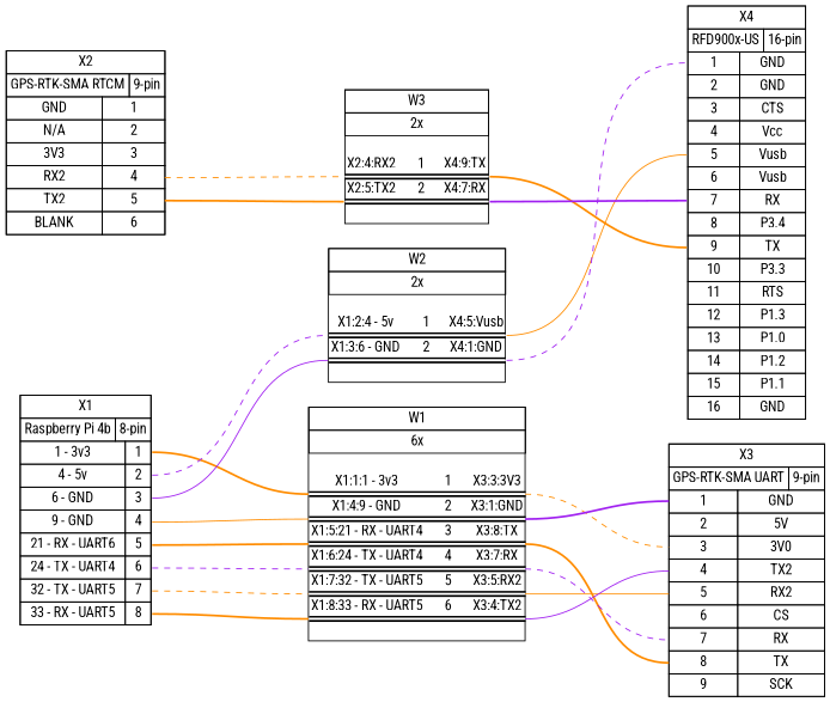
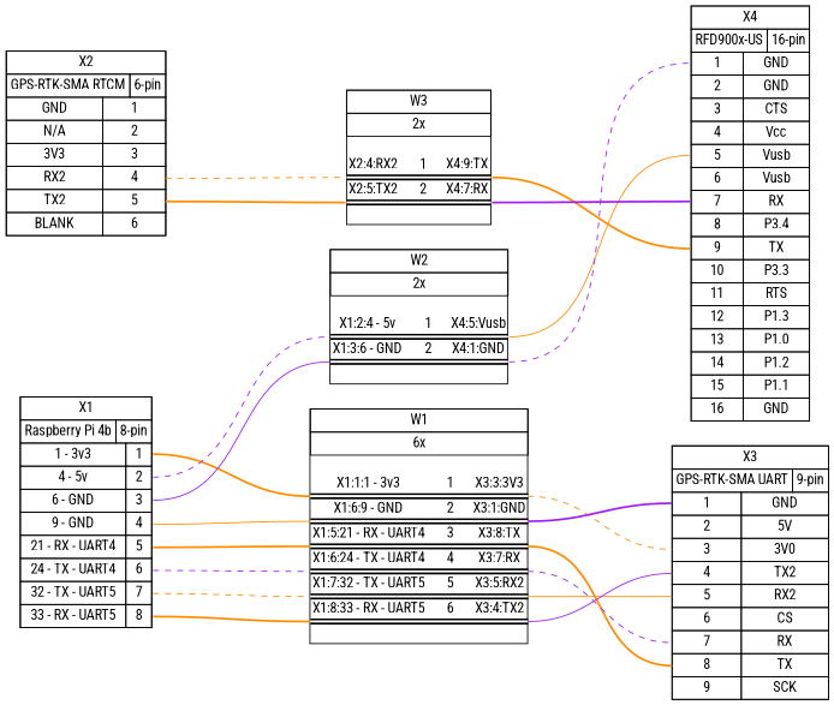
  graph {
    bgcolor="#FFFFFF"
    fontname="Roboto Condensed"
    nodesep=0.33
    rankdir=LR
    ranksep=2
    node [fillcolor="#FFFFFF" fontname="Roboto Condensed" margin=0 shape=box style=filled]
    edge [color=darkorange fontname="Roboto Condensed" headport="w1:w" style=bold tailport="w1:e"]
-   n1 [height=0 label=< <table border="0" cellspacing="0" cellpadding="0">  <tr><td>   <table border="0" cellspacing="0" cellpadding="3" cellborder="1"><tr>    <td balign="left">X1</td>   </tr></table>  </td></tr>  <tr><td>   <table border="0" cellspacing="0" cellpadding="3" cellborder="1"><tr>    <td balign="left">Raspberry Pi 4b</td>    <td balign="left">8-pin</td>   </tr></table>  </td></tr>  <tr><td>   <table border="0" cellspacing="0" cellpadding="3" cellborder="1">    <tr>     <td>1 - 3v3</td>     <td port="p1r">1</td>    </tr>    <tr>     <td>4 - 5v</td>     <td port="p2r">2</td>    </tr>    <tr>     <td>6 - GND</td>     <td port="p3r">3</td>    </tr>    <tr>     <td>9 - GND</td>     <td port="p4r">4</td>    </tr>    <tr>     <td>21 - RX - UART6</td>     <td port="p5r">5</td>    </tr>    <tr>     <td>24 - TX - UART4</td>     <td port="p6r">6</td>    </tr>    <tr>     <td>32 - TX - UART5</td>     <td port="p7r">7</td>    </tr>    <tr>     <td>33 - RX - UART5</td>     <td port="p8r">8</td>    </tr>   </table>  </td></tr> </table> > width=0]
-   n2 [height=0 label=< <table border="0" cellspacing="0" cellpadding="0">  <tr><td>   <table border="0" cellspacing="0" cellpadding="3" cellborder="1"><tr>    <td balign="left">W1</td>   </tr></table>  </td></tr>  <tr><td>   <table border="0" cellspacing="0" cellpadding="3" cellborder="1"><tr>    <td balign="left">6x</td>   </tr></table>  </td></tr>  <tr><td>   <table border="0" cellspacing="0" cellborder="0">    <tr><td>&nbsp;</td></tr>    <tr>     <td>X1:1:1 - 3v3</td>     <td>      1     </td>     <td>X3:3:3V3</td>    </tr>    <tr>     <td colspan="3" border="0" cellspacing="0" cellpadding="0" port="w1" height="6">      <table cellspacing="0" cellborder="0" border="0">       <tr><td colspan="3" cellpadding="0" height="2" bgcolor="#000000" border="0"></td></tr>       <tr><td colspan="3" cellpadding="0" height="2" bgcolor="#ffffff" border="0"></td></tr>       <tr><td colspan="3" cellpadding="0" height="2" bgcolor="#000000" border="0"></td></tr>      </table>     </td>    </tr>    <tr>     <td>X1:4:9 - GND</td>     <td>      2     </td>     <td>X3:1:GND</td>    </tr>    <tr>     <td colspan="3" border="0" cellspacing="0" cellpadding="0" port="w2" height="6">      <table cellspacing="0" cellborder="0" border="0">       <tr><td colspan="3" cellpadding="0" height="2" bgcolor="#000000" border="0"></td></tr>       <tr><td colspan="3" cellpadding="0" height="2" bgcolor="#ffffff" border="0"></td></tr>       <tr><td colspan="3" cellpadding="0" height="2" bgcolor="#000000" border="0"></td></tr>      </table>     </td>    </tr>    <tr>     <td>X1:5:21 - RX - UART4</td>     <td>      3     </td>     <td>X3:8:TX</td>    </tr>    <tr>     <td colspan="3" border="0" cellspacing="0" cellpadding="0" port="w3" height="6">      <table cellspacing="0" cellborder="0" border="0">       <tr><td colspan="3" cellpadding="0" height="2" bgcolor="#000000" border="0"></td></tr>       <tr><td colspan="3" cellpadding="0" height="2" bgcolor="#ffffff" border="0"></td></tr>       <tr><td colspan="3" cellpadding="0" height="2" bgcolor="#000000" border="0"></td></tr>      </table>     </td>    </tr>    <tr>     <td>X1:6:24 - TX - UART4</td>     <td>      4     </td>     <td>X3:7:RX</td>    </tr>    <tr>     <td colspan="3" border="0" cellspacing="0" cellpadding="0" port="w4" height="6">      <table cellspacing="0" cellborder="0" border="0">       <tr><td colspan="3" cellpadding="0" height="2" bgcolor="#000000" border="0"></td></tr>       <tr><td colspan="3" cellpadding="0" height="2" bgcolor="#ffffff" border="0"></td></tr>       <tr><td colspan="3" cellpadding="0" height="2" bgcolor="#000000" border="0"></td></tr>      </table>     </td>    </tr>    <tr>     <td>X1:7:32 - TX - UART5</td>     <td>      5     </td>     <td>X3:5:RX2</td>    </tr>    <tr>     <td colspan="3" border="0" cellspacing="0" cellpadding="0" port="w5" height="6">      <table cellspacing="0" cellborder="0" border="0">       <tr><td colspan="3" cellpadding="0" height="2" bgcolor="#000000" border="0"></td></tr>       <tr><td colspan="3" cellpadding="0" height="2" bgcolor="#ffffff" border="0"></td></tr>       <tr><td colspan="3" cellpadding="0" height="2" bgcolor="#000000" border="0"></td></tr>      </table>     </td>    </tr>    <tr>     <td>X1:8:33 - RX - UART5</td>     <td>      6     </td>     <td>X3:4:TX2</td>    </tr>    <tr>     <td colspan="3" border="0" cellspacing="0" cellpadding="0" port="w6" height="6">      <table cellspacing="0" cellborder="0" border="0">       <tr><td colspan="3" cellpadding="0" height="2" bgcolor="#000000" border="0"></td></tr>       <tr><td colspan="3" cellpadding="0" height="2" bgcolor="#ffffff" border="0"></td></tr>       <tr><td colspan="3" cellpadding="0" height="2" bgcolor="#000000" border="0"></td></tr>      </table>     </td>    </tr>    <tr><td>&nbsp;</td></tr>   </table>  </td></tr> </table> > width=0]
+   n1 [height=0 label=< <table border="0" cellspacing="0" cellpadding="0">  <tr><td>   <table border="0" cellspacing="0" cellpadding="3" cellborder="1"><tr>    <td balign="left">X1</td>   </tr></table>  </td></tr>  <tr><td>   <table border="0" cellspacing="0" cellpadding="3" cellborder="1"><tr>    <td balign="left">Raspberry Pi 4b</td>    <td balign="left">8-pin</td>   </tr></table>  </td></tr>  <tr><td>   <table border="0" cellspacing="0" cellpadding="3" cellborder="1">    <tr>     <td>1 - 3v3</td>     <td port="p1r">1</td>    </tr>    <tr>     <td>4 - 5v</td>     <td port="p2r">2</td>    </tr>    <tr>     <td>6 - GND</td>     <td port="p3r">3</td>    </tr>    <tr>     <td>9 - GND</td>     <td port="p4r">4</td>    </tr>    <tr>     <td>21 - RX - UART4</td>     <td port="p5r">5</td>    </tr>    <tr>     <td>24 - TX - UART4</td>     <td port="p6r">6</td>    </tr>    <tr>     <td>32 - TX - UART5</td>     <td port="p7r">7</td>    </tr>    <tr>     <td>33 - RX - UART5</td>     <td port="p8r">8</td>    </tr>   </table>  </td></tr> </table> > width=0]
+   n2 [height=0 label=< <table border="0" cellspacing="0" cellpadding="0">  <tr><td>   <table border="0" cellspacing="0" cellpadding="3" cellborder="1"><tr>    <td balign="left">W1</td>   </tr></table>  </td></tr>  <tr><td>   <table border="0" cellspacing="0" cellpadding="3" cellborder="1"><tr>    <td balign="left">6x</td>   </tr></table>  </td></tr>  <tr><td>   <table border="0" cellspacing="0" cellborder="0">    <tr><td>&nbsp;</td></tr>    <tr>     <td>X1:1:1 - 3v3</td>     <td>      1     </td>     <td>X3:3:3V3</td>    </tr>    <tr>     <td colspan="3" border="0" cellspacing="0" cellpadding="0" port="w1" height="6">      <table cellspacing="0" cellborder="0" border="0">       <tr><td colspan="3" cellpadding="0" height="2" bgcolor="#000000" border="0"></td></tr>       <tr><td colspan="3" cellpadding="0" height="2" bgcolor="#ffffff" border="0"></td></tr>       <tr><td colspan="3" cellpadding="0" height="2" bgcolor="#000000" border="0"></td></tr>      </table>     </td>    </tr>    <tr>     <td>X1:6:9 - GND</td>     <td>      2     </td>     <td>X3:1:GND</td>    </tr>    <tr>     <td colspan="3" border="0" cellspacing="0" cellpadding="0" port="w2" height="6">      <table cellspacing="0" cellborder="0" border="0">       <tr><td colspan="3" cellpadding="0" height="2" bgcolor="#000000" border="0"></td></tr>       <tr><td colspan="3" cellpadding="0" height="2" bgcolor="#ffffff" border="0"></td></tr>       <tr><td colspan="3" cellpadding="0" height="2" bgcolor="#000000" border="0"></td></tr>      </table>     </td>    </tr>    <tr>     <td>X1:5:21 - RX - UART4</td>     <td>      3     </td>     <td>X3:8:TX</td>    </tr>    <tr>     <td colspan="3" border="0" cellspacing="0" cellpadding="0" port="w3" height="6">      <table cellspacing="0" cellborder="0" border="0">       <tr><td colspan="3" cellpadding="0" height="2" bgcolor="#000000" border="0"></td></tr>       <tr><td colspan="3" cellpadding="0" height="2" bgcolor="#ffffff" border="0"></td></tr>       <tr><td colspan="3" cellpadding="0" height="2" bgcolor="#000000" border="0"></td></tr>      </table>     </td>    </tr>    <tr>     <td>X1:6:24 - TX - UART4</td>     <td>      4     </td>     <td>X3:7:RX</td>    </tr>    <tr>     <td colspan="3" border="0" cellspacing="0" cellpadding="0" port="w4" height="6">      <table cellspacing="0" cellborder="0" border="0">       <tr><td colspan="3" cellpadding="0" height="2" bgcolor="#000000" border="0"></td></tr>       <tr><td colspan="3" cellpadding="0" height="2" bgcolor="#ffffff" border="0"></td></tr>       <tr><td colspan="3" cellpadding="0" height="2" bgcolor="#000000" border="0"></td></tr>      </table>     </td>    </tr>    <tr>     <td>X1:7:32 - TX - UART5</td>     <td>      5     </td>     <td>X3:5:RX2</td>    </tr>    <tr>     <td colspan="3" border="0" cellspacing="0" cellpadding="0" port="w5" height="6">      <table cellspacing="0" cellborder="0" border="0">       <tr><td colspan="3" cellpadding="0" height="2" bgcolor="#000000" border="0"></td></tr>       <tr><td colspan="3" cellpadding="0" height="2" bgcolor="#ffffff" border="0"></td></tr>       <tr><td colspan="3" cellpadding="0" height="2" bgcolor="#000000" border="0"></td></tr>      </table>     </td>    </tr>    <tr>     <td>X1:8:33 - RX - UART5</td>     <td>      6     </td>     <td>X3:4:TX2</td>    </tr>    <tr>     <td colspan="3" border="0" cellspacing="0" cellpadding="0" port="w6" height="6">      <table cellspacing="0" cellborder="0" border="0">       <tr><td colspan="3" cellpadding="0" height="2" bgcolor="#000000" border="0"></td></tr>       <tr><td colspan="3" cellpadding="0" height="2" bgcolor="#ffffff" border="0"></td></tr>       <tr><td colspan="3" cellpadding="0" height="2" bgcolor="#000000" border="0"></td></tr>      </table>     </td>    </tr>    <tr><td>&nbsp;</td></tr>   </table>  </td></tr> </table> > width=0]
    n3 [height=0 label=< <table border="0" cellspacing="0" cellpadding="0">  <tr><td>   <table border="0" cellspacing="0" cellpadding="3" cellborder="1"><tr>    <td balign="left">W2</td>   </tr></table>  </td></tr>  <tr><td>   <table border="0" cellspacing="0" cellpadding="3" cellborder="1"><tr>    <td balign="left">2x</td>   </tr></table>  </td></tr>  <tr><td>   <table border="0" cellspacing="0" cellborder="0">    <tr><td>&nbsp;</td></tr>    <tr>     <td>X1:2:4 - 5v</td>     <td>      1     </td>     <td>X4:5:Vusb</td>    </tr>    <tr>     <td colspan="3" border="0" cellspacing="0" cellpadding="0" port="w1" height="6">      <table cellspacing="0" cellborder="0" border="0">       <tr><td colspan="3" cellpadding="0" height="2" bgcolor="#000000" border="0"></td></tr>       <tr><td colspan="3" cellpadding="0" height="2" bgcolor="#ffffff" border="0"></td></tr>       <tr><td colspan="3" cellpadding="0" height="2" bgcolor="#000000" border="0"></td></tr>      </table>     </td>    </tr>    <tr>     <td>X1:3:6 - GND</td>     <td>      2     </td>     <td>X4:1:GND</td>    </tr>    <tr>     <td colspan="3" border="0" cellspacing="0" cellpadding="0" port="w2" height="6">      <table cellspacing="0" cellborder="0" border="0">       <tr><td colspan="3" cellpadding="0" height="2" bgcolor="#000000" border="0"></td></tr>       <tr><td colspan="3" cellpadding="0" height="2" bgcolor="#ffffff" border="0"></td></tr>       <tr><td colspan="3" cellpadding="0" height="2" bgcolor="#000000" border="0"></td></tr>      </table>     </td>    </tr>    <tr><td>&nbsp;</td></tr>   </table>  </td></tr> </table> > width=0]
    n4 [height=0 label=< <table border="0" cellspacing="0" cellpadding="0">  <tr><td>   <table border="0" cellspacing="0" cellpadding="3" cellborder="1"><tr>    <td balign="left">X3</td>   </tr></table>  </td></tr>  <tr><td>   <table border="0" cellspacing="0" cellpadding="3" cellborder="1"><tr>    <td balign="left">GPS-RTK-SMA UART</td>    <td balign="left">9-pin</td>   </tr></table>  </td></tr>  <tr><td>   <table border="0" cellspacing="0" cellpadding="3" cellborder="1">    <tr>     <td port="p1l">1</td>     <td>GND</td>    </tr>    <tr>     <td port="p2l">2</td>     <td>5V</td>    </tr>    <tr>     <td port="p3l">3</td>     <td>3V0</td>    </tr>    <tr>     <td port="p4l">4</td>     <td>TX2</td>    </tr>    <tr>     <td port="p5l">5</td>     <td>RX2</td>    </tr>    <tr>     <td port="p6l">6</td>     <td>CS</td>    </tr>    <tr>     <td port="p7l">7</td>     <td>RX</td>    </tr>    <tr>     <td port="p8l">8</td>     <td>TX</td>    </tr>    <tr>     <td port="p9l">9</td>     <td>SCK</td>    </tr>   </table>  </td></tr> </table> > width=0]
    n5 [height=0 label=< <table border="0" cellspacing="0" cellpadding="0">  <tr><td>   <table border="0" cellspacing="0" cellpadding="3" cellborder="1"><tr>    <td balign="left">X4</td>   </tr></table>  </td></tr>  <tr><td>   <table border="0" cellspacing="0" cellpadding="3" cellborder="1"><tr>    <td balign="left">RFD900x-US</td>    <td balign="left">16-pin</td>   </tr></table>  </td></tr>  <tr><td>   <table border="0" cellspacing="0" cellpadding="3" cellborder="1">    <tr>     <td port="p1l">1</td>     <td>GND</td>    </tr>    <tr>     <td port="p2l">2</td>     <td>GND</td>    </tr>    <tr>     <td port="p3l">3</td>     <td>CTS</td>    </tr>    <tr>     <td port="p4l">4</td>     <td>Vcc</td>    </tr>    <tr>     <td port="p5l">5</td>     <td>Vusb</td>    </tr>    <tr>     <td port="p6l">6</td>     <td>Vusb</td>    </tr>    <tr>     <td port="p7l">7</td>     <td>RX</td>    </tr>    <tr>     <td port="p8l">8</td>     <td>P3.4</td>    </tr>    <tr>     <td port="p9l">9</td>     <td>TX</td>    </tr>    <tr>     <td port="p10l">10</td>     <td>P3.3</td>    </tr>    <tr>     <td port="p11l">11</td>     <td>RTS</td>    </tr>    <tr>     <td port="p12l">12</td>     <td>P1.3</td>    </tr>    <tr>     <td port="p13l">13</td>     <td>P1.0</td>    </tr>    <tr>     <td port="p14l">14</td>     <td>P1.2</td>    </tr>    <tr>     <td port="p15l">15</td>     <td>P1.1</td>    </tr>    <tr>     <td port="p16l">16</td>     <td>GND</td>    </tr>   </table>  </td></tr> </table> > width=0]
-   n6 [height=0 label=< <table border="0" cellspacing="0" cellpadding="0">  <tr><td>   <table border="0" cellspacing="0" cellpadding="3" cellborder="1"><tr>    <td balign="left">X2</td>   </tr></table>  </td></tr>  <tr><td>   <table border="0" cellspacing="0" cellpadding="3" cellborder="1"><tr>    <td balign="left">GPS-RTK-SMA RTCM</td>    <td balign="left">9-pin</td>   </tr></table>  </td></tr>  <tr><td>   <table border="0" cellspacing="0" cellpadding="3" cellborder="1">    <tr>     <td>GND</td>     <td port="p1r">1</td>    </tr>    <tr>     <td>N/A</td>     <td port="p2r">2</td>    </tr>    <tr>     <td>3V3</td>     <td port="p3r">3</td>    </tr>    <tr>     <td>RX2</td>     <td port="p4r">4</td>    </tr>    <tr>     <td>TX2</td>     <td port="p5r">5</td>    </tr>    <tr>     <td>BLANK</td>     <td port="p6r">6</td>    </tr>   </table>  </td></tr> </table> > width=0]
+   n6 [height=0 label=< <table border="0" cellspacing="0" cellpadding="0">  <tr><td>   <table border="0" cellspacing="0" cellpadding="3" cellborder="1"><tr>    <td balign="left">X2</td>   </tr></table>  </td></tr>  <tr><td>   <table border="0" cellspacing="0" cellpadding="3" cellborder="1"><tr>    <td balign="left">GPS-RTK-SMA RTCM</td>    <td balign="left">6-pin</td>   </tr></table>  </td></tr>  <tr><td>   <table border="0" cellspacing="0" cellpadding="3" cellborder="1">    <tr>     <td>GND</td>     <td port="p1r">1</td>    </tr>    <tr>     <td>N/A</td>     <td port="p2r">2</td>    </tr>    <tr>     <td>3V3</td>     <td port="p3r">3</td>    </tr>    <tr>     <td>RX2</td>     <td port="p4r">4</td>    </tr>    <tr>     <td>TX2</td>     <td port="p5r">5</td>    </tr>    <tr>     <td>BLANK</td>     <td port="p6r">6</td>    </tr>   </table>  </td></tr> </table> > width=0]
    n7 [height=0 label=< <table border="0" cellspacing="0" cellpadding="0">  <tr><td>   <table border="0" cellspacing="0" cellpadding="3" cellborder="1"><tr>    <td balign="left">W3</td>   </tr></table>  </td></tr>  <tr><td>   <table border="0" cellspacing="0" cellpadding="3" cellborder="1"><tr>    <td balign="left">2x</td>   </tr></table>  </td></tr>  <tr><td>   <table border="0" cellspacing="0" cellborder="0">    <tr><td>&nbsp;</td></tr>    <tr>     <td>X2:4:RX2</td>     <td>      1     </td>     <td>X4:9:TX</td>    </tr>    <tr>     <td colspan="3" border="0" cellspacing="0" cellpadding="0" port="w1" height="6">      <table cellspacing="0" cellborder="0" border="0">       <tr><td colspan="3" cellpadding="0" height="2" bgcolor="#000000" border="0"></td></tr>       <tr><td colspan="3" cellpadding="0" height="2" bgcolor="#ffffff" border="0"></td></tr>       <tr><td colspan="3" cellpadding="0" height="2" bgcolor="#000000" border="0"></td></tr>      </table>     </td>    </tr>    <tr>     <td>X2:5:TX2</td>     <td>      2     </td>     <td>X4:7:RX</td>    </tr>    <tr>     <td colspan="3" border="0" cellspacing="0" cellpadding="0" port="w2" height="6">      <table cellspacing="0" cellborder="0" border="0">       <tr><td colspan="3" cellpadding="0" height="2" bgcolor="#000000" border="0"></td></tr>       <tr><td colspan="3" cellpadding="0" height="2" bgcolor="#ffffff" border="0"></td></tr>       <tr><td colspan="3" cellpadding="0" height="2" bgcolor="#000000" border="0"></td></tr>      </table>     </td>    </tr>    <tr><td>&nbsp;</td></tr>   </table>  </td></tr> </table> > width=0]
    n1 -- n2 [tailport="p1r:e"]
    n1 -- n2 [headport="w2:w" style=solid tailport="p4r:e"]
    n1 -- n2 [headport="w3:w" tailport="p5r:e"]
    n1 -- n2 [color=purple headport="w4:w" style=dashed tailport="p6r:e"]
    n1 -- n2 [headport="w5:w" style=dashed tailport="p7r:e"]
    n1 -- n2 [headport="w6:w" tailport="p8r:e"]
    n1 -- n3 [color=purple style=dashed tailport="p2r:e"]
    n1 -- n3 [color=purple headport="w2:w" style=solid tailport="p3r:e"]
    n2 -- n4 [headport="p3l:w" style=dashed]
    n2 -- n4 [color=purple headport="p1l:w" tailport="w2:e"]
    n2 -- n4 [headport="p8l:w" tailport="w3:e"]
    n2 -- n4 [color=purple headport="p7l:w" style=dashed tailport="w4:e"]
    n2 -- n4 [headport="p5l:w" style=solid tailport="w5:e"]
    n2 -- n4 [color=purple headport="p4l:w" style=solid tailport="w6:e"]
    n3 -- n5 [headport="p5l:w" style=solid]
    n3 -- n5 [color=purple headport="p1l:w" style=dashed tailport="w2:e"]
    n6 -- n7 [style=dashed tailport="p4r:e"]
    n6 -- n7 [headport="w2:w" tailport="p5r:e"]
    n7 -- n5 [headport="p9l:w"]
    n7 -- n5 [color=purple headport="p7l:w" tailport="w2:e"]
  }
